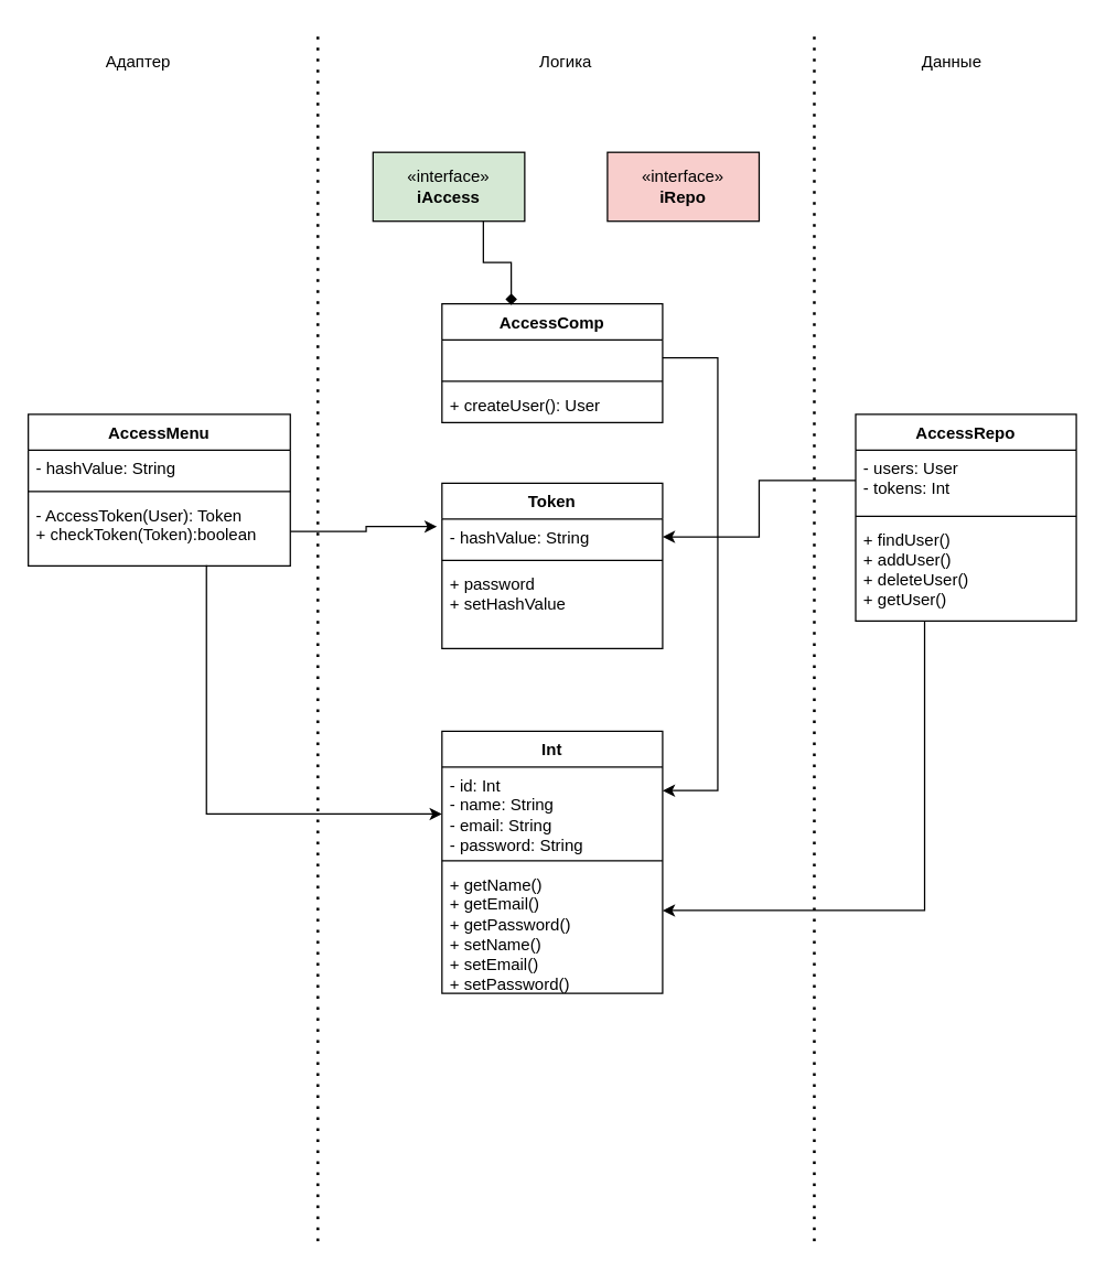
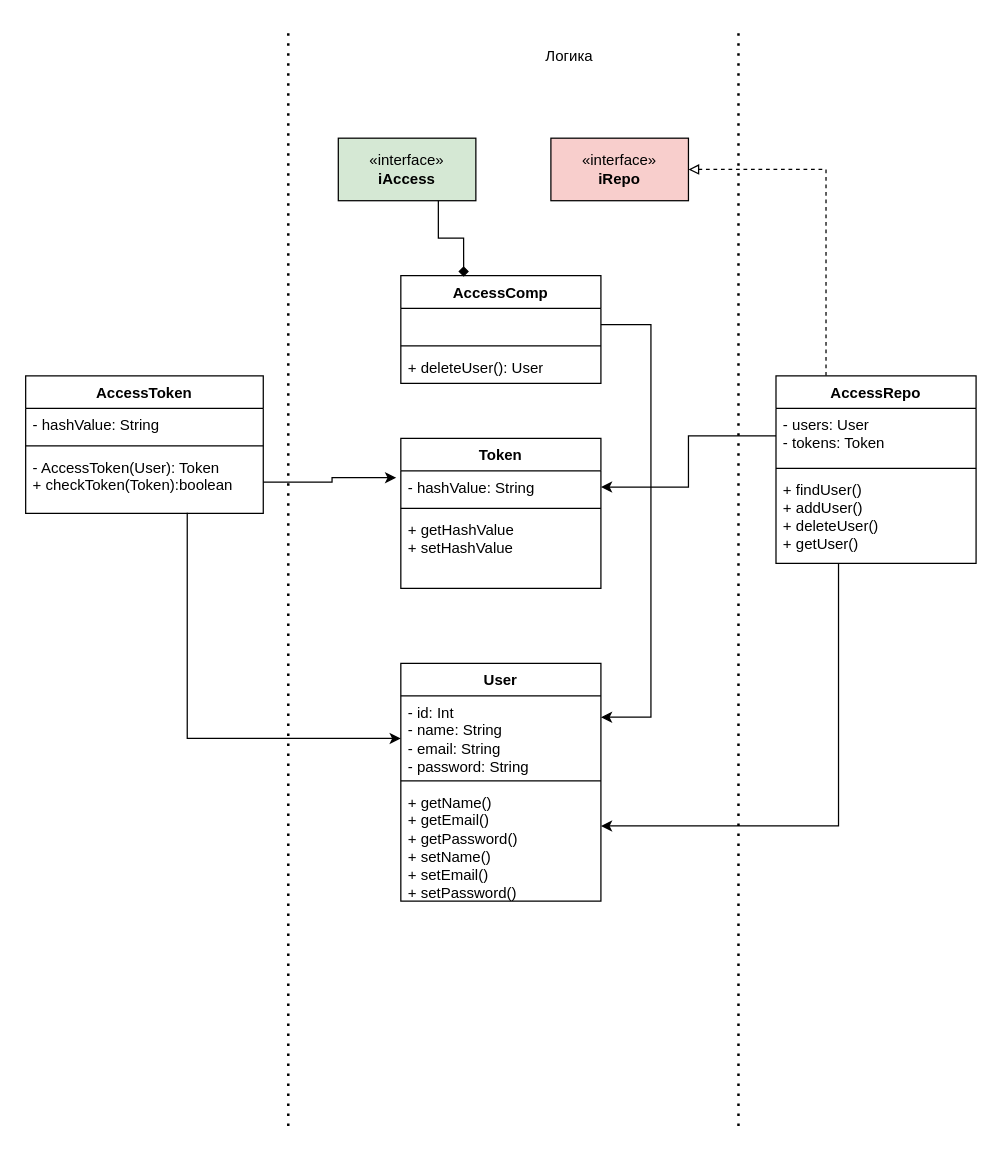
  <mxCell id="0" />
  <mxCell id="1" parent="0" />
  <mxCell id="2" style="edgeStyle=orthogonalEdgeStyle;rounded=0;orthogonalLoop=1;jettySize=auto;html=1;exitX=0.68;exitY=0.992;exitDx=0;exitDy=0;exitPerimeter=0;" edge="1" parent="1" source="6"><mxGeometry relative="1" as="geometry"><mxPoint x="320" y="590" as="targetPoint" /><Array as="points"><mxPoint x="149" y="590" /><mxPoint x="320" y="590" /></Array></mxGeometry></mxCell>
- <mxCell id="3" value="AccessMenu" style="swimlane;fontStyle=1;align=center;verticalAlign=top;childLayout=stackLayout;horizontal=1;startSize=26;horizontalStack=0;resizeParent=1;resizeParentMax=0;resizeLast=0;collapsible=1;marginBottom=0;whiteSpace=wrap;html=1;" vertex="1" parent="1"><mxGeometry x="20" y="300" width="190" height="110" as="geometry" /></mxCell>
+ <mxCell id="3" value="AccessToken" style="swimlane;fontStyle=1;align=center;verticalAlign=top;childLayout=stackLayout;horizontal=1;startSize=26;horizontalStack=0;resizeParent=1;resizeParentMax=0;resizeLast=0;collapsible=1;marginBottom=0;whiteSpace=wrap;html=1;" vertex="1" parent="1"><mxGeometry x="20" y="300" width="190" height="110" as="geometry" /></mxCell>
  <mxCell id="4" value="- hashValue: String&lt;br&gt;" style="text;strokeColor=none;fillColor=none;align=left;verticalAlign=top;spacingLeft=4;spacingRight=4;overflow=hidden;rotatable=0;points=[[0,0.5],[1,0.5]];portConstraint=eastwest;whiteSpace=wrap;html=1;" vertex="1" parent="3"><mxGeometry y="26" width="190" height="26" as="geometry" /></mxCell>
  <mxCell id="5" value="" style="line;strokeWidth=1;fillColor=none;align=left;verticalAlign=middle;spacingTop=-1;spacingLeft=3;spacingRight=3;rotatable=0;labelPosition=right;points=[];portConstraint=eastwest;strokeColor=inherit;" vertex="1" parent="3"><mxGeometry y="52" width="190" height="8" as="geometry" /></mxCell>
  <mxCell id="6" value="- AccessToken(User): Token&lt;br&gt;+ checkToken(Token):boolean" style="text;strokeColor=none;fillColor=none;align=left;verticalAlign=top;spacingLeft=4;spacingRight=4;overflow=hidden;rotatable=0;points=[[0,0.5],[1,0.5]];portConstraint=eastwest;whiteSpace=wrap;html=1;" vertex="1" parent="3"><mxGeometry y="60" width="190" height="50" as="geometry" /></mxCell>
  <mxCell id="7" value="«interface»&lt;br&gt;&lt;b&gt;iAccess&lt;br&gt;&lt;/b&gt;" style="html=1;whiteSpace=wrap;fillColor=#d5e8d4;" vertex="1" parent="1"><mxGeometry x="270" y="110" width="110" height="50" as="geometry" /></mxCell>
  <mxCell id="8" value="«interface»&lt;br&gt;&lt;b&gt;iRepo&lt;br&gt;&lt;/b&gt;" style="html=1;whiteSpace=wrap;fillColor=#f8cecc;" vertex="1" parent="1"><mxGeometry x="440" y="110" width="110" height="50" as="geometry" /></mxCell>
  <mxCell id="9" value="" style="endArrow=none;dashed=1;html=1;dashPattern=1 3;strokeWidth=2;rounded=0;" edge="1" parent="1"><mxGeometry width="50" height="50" relative="1" as="geometry"><mxPoint x="230" y="900" as="sourcePoint" /><mxPoint x="230" y="20" as="targetPoint" /></mxGeometry></mxCell>
  <mxCell id="10" value="" style="endArrow=none;dashed=1;html=1;dashPattern=1 3;strokeWidth=2;rounded=0;" edge="1" parent="1"><mxGeometry width="50" height="50" relative="1" as="geometry"><mxPoint x="590" y="900" as="sourcePoint" /><mxPoint x="590" y="20" as="targetPoint" /></mxGeometry></mxCell>
- <mxCell id="11" value="Int" style="swimlane;fontStyle=1;align=center;verticalAlign=top;childLayout=stackLayout;horizontal=1;startSize=26;horizontalStack=0;resizeParent=1;resizeParentMax=0;resizeLast=0;collapsible=1;marginBottom=0;whiteSpace=wrap;html=1;" vertex="1" parent="1"><mxGeometry x="320" y="530" width="160" height="190" as="geometry" /></mxCell>
+ <mxCell id="11" value="User" style="swimlane;fontStyle=1;align=center;verticalAlign=top;childLayout=stackLayout;horizontal=1;startSize=26;horizontalStack=0;resizeParent=1;resizeParentMax=0;resizeLast=0;collapsible=1;marginBottom=0;whiteSpace=wrap;html=1;" vertex="1" parent="1"><mxGeometry x="320" y="530" width="160" height="190" as="geometry" /></mxCell>
  <mxCell id="12" value="- id: Int&lt;br&gt;- name: String&lt;br&gt;- email: String&lt;br&gt;- password: String" style="text;strokeColor=none;fillColor=none;align=left;verticalAlign=top;spacingLeft=4;spacingRight=4;overflow=hidden;rotatable=0;points=[[0,0.5],[1,0.5]];portConstraint=eastwest;whiteSpace=wrap;html=1;" vertex="1" parent="11"><mxGeometry y="26" width="160" height="64" as="geometry" /></mxCell>
  <mxCell id="13" value="" style="line;strokeWidth=1;fillColor=none;align=left;verticalAlign=middle;spacingTop=-1;spacingLeft=3;spacingRight=3;rotatable=0;labelPosition=right;points=[];portConstraint=eastwest;strokeColor=inherit;" vertex="1" parent="11"><mxGeometry y="90" width="160" height="8" as="geometry" /></mxCell>
  <mxCell id="14" value="+ getName()&lt;br&gt;+ getEmail()&lt;br&gt;+ getPassword()&lt;br&gt;+ setName()&lt;br style=&quot;border-color: var(--border-color);&quot;&gt;+ setEmail()&lt;br style=&quot;border-color: var(--border-color);&quot;&gt;+ setPassword()" style="text;strokeColor=none;fillColor=none;align=left;verticalAlign=top;spacingLeft=4;spacingRight=4;overflow=hidden;rotatable=0;points=[[0,0.5],[1,0.5]];portConstraint=eastwest;whiteSpace=wrap;html=1;" vertex="1" parent="11"><mxGeometry y="98" width="160" height="92" as="geometry" /></mxCell>
+ <mxCell id="15" style="edgeStyle=orthogonalEdgeStyle;rounded=0;orthogonalLoop=1;jettySize=auto;html=1;exitX=0.25;exitY=0;exitDx=0;exitDy=0;entryX=1;entryY=0.5;entryDx=0;entryDy=0;endArrow=block;endFill=0;dashed=1;" edge="1" parent="1" source="16" target="8"><mxGeometry relative="1" as="geometry" /></mxCell>
  <mxCell id="16" value="AccessRepo" style="swimlane;fontStyle=1;align=center;verticalAlign=top;childLayout=stackLayout;horizontal=1;startSize=26;horizontalStack=0;resizeParent=1;resizeParentMax=0;resizeLast=0;collapsible=1;marginBottom=0;whiteSpace=wrap;html=1;" vertex="1" parent="1"><mxGeometry x="620" y="300" width="160" height="150" as="geometry" /></mxCell>
- <mxCell id="17" value="- users: User&lt;br&gt;- tokens: Int" style="text;strokeColor=none;fillColor=none;align=left;verticalAlign=top;spacingLeft=4;spacingRight=4;overflow=hidden;rotatable=0;points=[[0,0.5],[1,0.5]];portConstraint=eastwest;whiteSpace=wrap;html=1;" vertex="1" parent="16"><mxGeometry y="26" width="160" height="44" as="geometry" /></mxCell>
+ <mxCell id="17" value="- users: User&lt;br&gt;- tokens: Token" style="text;strokeColor=none;fillColor=none;align=left;verticalAlign=top;spacingLeft=4;spacingRight=4;overflow=hidden;rotatable=0;points=[[0,0.5],[1,0.5]];portConstraint=eastwest;whiteSpace=wrap;html=1;" vertex="1" parent="16"><mxGeometry y="26" width="160" height="44" as="geometry" /></mxCell>
  <mxCell id="18" value="" style="line;strokeWidth=1;fillColor=none;align=left;verticalAlign=middle;spacingTop=-1;spacingLeft=3;spacingRight=3;rotatable=0;labelPosition=right;points=[];portConstraint=eastwest;strokeColor=inherit;" vertex="1" parent="16"><mxGeometry y="70" width="160" height="8" as="geometry" /></mxCell>
  <mxCell id="19" value="+ findUser()&lt;br&gt;+ addUser()&lt;br&gt;+ deleteUser()&lt;br&gt;+ getUser()" style="text;strokeColor=none;fillColor=none;align=left;verticalAlign=top;spacingLeft=4;spacingRight=4;overflow=hidden;rotatable=0;points=[[0,0.5],[1,0.5]];portConstraint=eastwest;whiteSpace=wrap;html=1;" vertex="1" parent="16"><mxGeometry y="78" width="160" height="72" as="geometry" /></mxCell>
  <mxCell id="20" value="Token" style="swimlane;fontStyle=1;align=center;verticalAlign=top;childLayout=stackLayout;horizontal=1;startSize=26;horizontalStack=0;resizeParent=1;resizeParentMax=0;resizeLast=0;collapsible=1;marginBottom=0;whiteSpace=wrap;html=1;" vertex="1" parent="1"><mxGeometry x="320" y="350" width="160" height="120" as="geometry" /></mxCell>
  <mxCell id="21" value="- hashValue: String" style="text;strokeColor=none;fillColor=none;align=left;verticalAlign=top;spacingLeft=4;spacingRight=4;overflow=hidden;rotatable=0;points=[[0,0.5],[1,0.5]];portConstraint=eastwest;whiteSpace=wrap;html=1;" vertex="1" parent="20"><mxGeometry y="26" width="160" height="26" as="geometry" /></mxCell>
  <mxCell id="22" value="" style="line;strokeWidth=1;fillColor=none;align=left;verticalAlign=middle;spacingTop=-1;spacingLeft=3;spacingRight=3;rotatable=0;labelPosition=right;points=[];portConstraint=eastwest;strokeColor=inherit;" vertex="1" parent="20"><mxGeometry y="52" width="160" height="8" as="geometry" /></mxCell>
- <mxCell id="23" value="+ password&lt;br&gt;+ setHashValue" style="text;strokeColor=none;fillColor=none;align=left;verticalAlign=top;spacingLeft=4;spacingRight=4;overflow=hidden;rotatable=0;points=[[0,0.5],[1,0.5]];portConstraint=eastwest;whiteSpace=wrap;html=1;" vertex="1" parent="20"><mxGeometry y="60" width="160" height="60" as="geometry" /></mxCell>
+ <mxCell id="23" value="+ getHashValue&lt;br&gt;+ setHashValue" style="text;strokeColor=none;fillColor=none;align=left;verticalAlign=top;spacingLeft=4;spacingRight=4;overflow=hidden;rotatable=0;points=[[0,0.5],[1,0.5]];portConstraint=eastwest;whiteSpace=wrap;html=1;" vertex="1" parent="20"><mxGeometry y="60" width="160" height="60" as="geometry" /></mxCell>
  <mxCell id="24" value="AccessComp" style="swimlane;fontStyle=1;align=center;verticalAlign=top;childLayout=stackLayout;horizontal=1;startSize=26;horizontalStack=0;resizeParent=1;resizeParentMax=0;resizeLast=0;collapsible=1;marginBottom=0;whiteSpace=wrap;html=1;" vertex="1" parent="1"><mxGeometry x="320" y="220" width="160" height="86" as="geometry" /></mxCell>
  <mxCell id="25" value="&amp;nbsp;" style="text;strokeColor=none;fillColor=none;align=left;verticalAlign=top;spacingLeft=4;spacingRight=4;overflow=hidden;rotatable=0;points=[[0,0.5],[1,0.5]];portConstraint=eastwest;whiteSpace=wrap;html=1;" vertex="1" parent="24"><mxGeometry y="26" width="160" height="26" as="geometry" /></mxCell>
  <mxCell id="26" value="" style="line;strokeWidth=1;fillColor=none;align=left;verticalAlign=middle;spacingTop=-1;spacingLeft=3;spacingRight=3;rotatable=0;labelPosition=right;points=[];portConstraint=eastwest;strokeColor=inherit;" vertex="1" parent="24"><mxGeometry y="52" width="160" height="8" as="geometry" /></mxCell>
- <mxCell id="27" value="+ createUser(): User" style="text;strokeColor=none;fillColor=none;align=left;verticalAlign=top;spacingLeft=4;spacingRight=4;overflow=hidden;rotatable=0;points=[[0,0.5],[1,0.5]];portConstraint=eastwest;whiteSpace=wrap;html=1;" vertex="1" parent="24"><mxGeometry y="60" width="160" height="26" as="geometry" /></mxCell>
+ <mxCell id="27" value="+ deleteUser(): User" style="text;strokeColor=none;fillColor=none;align=left;verticalAlign=top;spacingLeft=4;spacingRight=4;overflow=hidden;rotatable=0;points=[[0,0.5],[1,0.5]];portConstraint=eastwest;whiteSpace=wrap;html=1;" vertex="1" parent="24"><mxGeometry y="60" width="160" height="26" as="geometry" /></mxCell>
  <mxCell id="28" style="edgeStyle=orthogonalEdgeStyle;rounded=0;orthogonalLoop=1;jettySize=auto;html=1;exitX=0.75;exitY=1;exitDx=0;exitDy=0;endArrow=diamond;endFill=1;entryX=0.314;entryY=0.009;entryDx=0;entryDy=0;entryPerimeter=0;" edge="1" parent="1" target="24"><mxGeometry relative="1" as="geometry"><mxPoint x="350" y="160" as="sourcePoint" /><mxPoint x="380" y="210" as="targetPoint" /><Array as="points"><mxPoint x="350" y="190" /><mxPoint x="370" y="190" /><mxPoint x="370" y="221" /></Array></mxGeometry></mxCell>
  <mxCell id="29" style="edgeStyle=orthogonalEdgeStyle;rounded=0;orthogonalLoop=1;jettySize=auto;html=1;exitX=1;exitY=0.5;exitDx=0;exitDy=0;entryX=-0.023;entryY=0.212;entryDx=0;entryDy=0;entryPerimeter=0;" edge="1" parent="1" source="6" target="21"><mxGeometry relative="1" as="geometry" /></mxCell>
  <mxCell id="30" style="edgeStyle=orthogonalEdgeStyle;rounded=0;orthogonalLoop=1;jettySize=auto;html=1;exitX=0;exitY=0.5;exitDx=0;exitDy=0;entryX=1;entryY=0.5;entryDx=0;entryDy=0;" edge="1" parent="1" source="17" target="21"><mxGeometry relative="1" as="geometry" /></mxCell>
  <mxCell id="31" style="edgeStyle=orthogonalEdgeStyle;rounded=0;orthogonalLoop=1;jettySize=auto;html=1;" edge="1" parent="1"><mxGeometry relative="1" as="geometry"><mxPoint x="670" y="450" as="sourcePoint" /><mxPoint x="480" y="660" as="targetPoint" /><Array as="points"><mxPoint x="670" y="660" /><mxPoint x="480" y="660" /></Array></mxGeometry></mxCell>
  <mxCell id="32" style="edgeStyle=orthogonalEdgeStyle;rounded=0;orthogonalLoop=1;jettySize=auto;html=1;exitX=1;exitY=0.5;exitDx=0;exitDy=0;" edge="1" parent="1" source="25" target="12"><mxGeometry relative="1" as="geometry"><Array as="points"><mxPoint x="520" y="259" /><mxPoint x="520" y="573" /></Array></mxGeometry></mxCell>
- <mxCell id="33" value="Адаптер" style="text;html=1;strokeColor=none;fillColor=none;align=center;verticalAlign=middle;whiteSpace=wrap;rounded=0;" vertex="1" parent="1"><mxGeometry x="70" y="30" width="60" height="30" as="geometry" /></mxCell>
- <mxCell id="34" value="Логика" style="text;html=1;strokeColor=none;fillColor=none;align=center;verticalAlign=middle;whiteSpace=wrap;rounded=0;" vertex="1" parent="1"><mxGeometry x="380" y="30" width="60" height="30" as="geometry" /></mxCell>
- <mxCell id="35" value="Данные" style="text;html=1;strokeColor=none;fillColor=none;align=center;verticalAlign=middle;whiteSpace=wrap;rounded=0;" vertex="1" parent="1"><mxGeometry x="660" y="30" width="60" height="30" as="geometry" /></mxCell>
+ <mxCell id="34" value="Логика" style="text;html=1;strokeColor=none;fillColor=none;align=center;verticalAlign=middle;whiteSpace=wrap;rounded=0;" vertex="1" parent="1"><mxGeometry x="425" y="30" width="60" height="30" as="geometry" /></mxCell>
